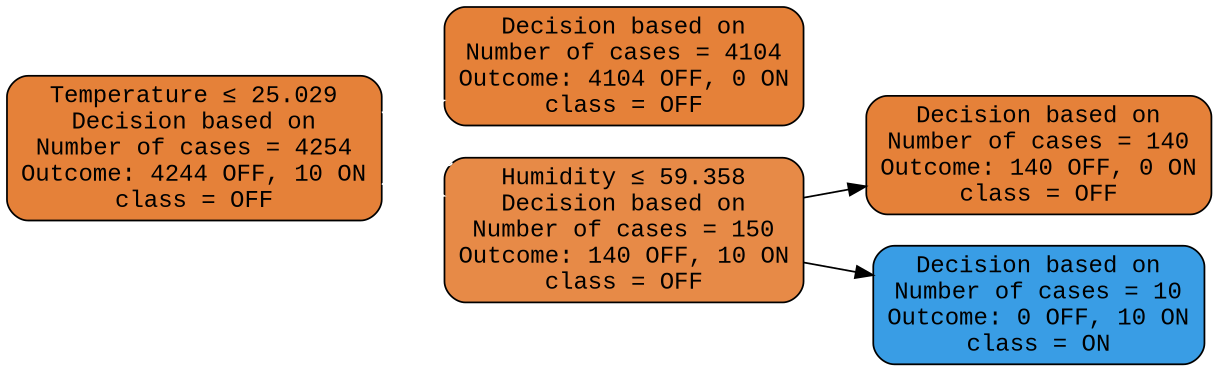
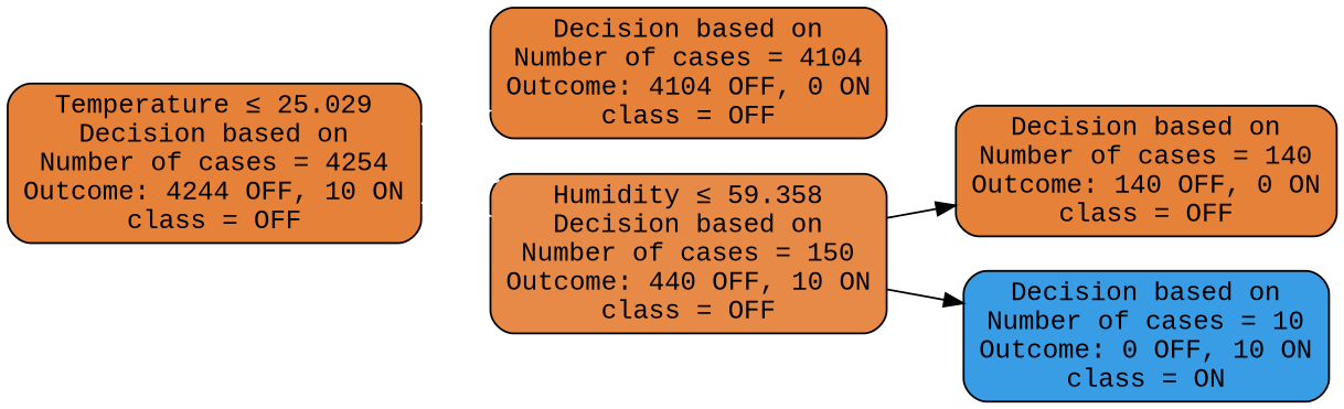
  digraph {
    rankdir=LR
    fontname="Liberation Mono"
    node [color=black fillcolor="#e58139" fontname="Liberation Mono" shape=box style="filled, rounded"]
    edge [fontname="Liberation Mono"]
    n1 [label=<Temperature &le; 25.029<br/>Decision based on<br/>Number of cases = 4254<br/>Outcome: 4244 OFF, 10 ON<br/>class = OFF>]
    n2 [label=<Decision based on<br/>Number of cases = 4104<br/>Outcome: 4104 OFF, 0 ON<br/>class = OFF>]
-   n3 [fillcolor="#e78a47" label=<Humidity &le; 59.358<br/>Decision based on<br/>Number of cases = 150<br/>Outcome: 140 OFF, 10 ON<br/>class = OFF>]
+   n3 [fillcolor="#e78a47" label=<Humidity &le; 59.358<br/>Decision based on<br/>Number of cases = 150<br/>Outcome: 440 OFF, 10 ON<br/>class = OFF>]
    n4 [label=<Decision based on<br/>Number of cases = 140<br/>Outcome: 140 OFF, 0 ON<br/>class = OFF>]
    n5 [fillcolor="#399de5" label=<Decision based on<br/>Number of cases = 10<br/>Outcome: 0 OFF, 10 ON<br/>class = ON>]
    n1 -> n2 [color=white fontcolor=white headlabel=True labelangle=45 labeldistance=2.5]
    n1 -> n3 [color=white fontcolor=white headlabel=False labelangle=-45 labeldistance=2.5]
    n3 -> n4
    n3 -> n5
  }
